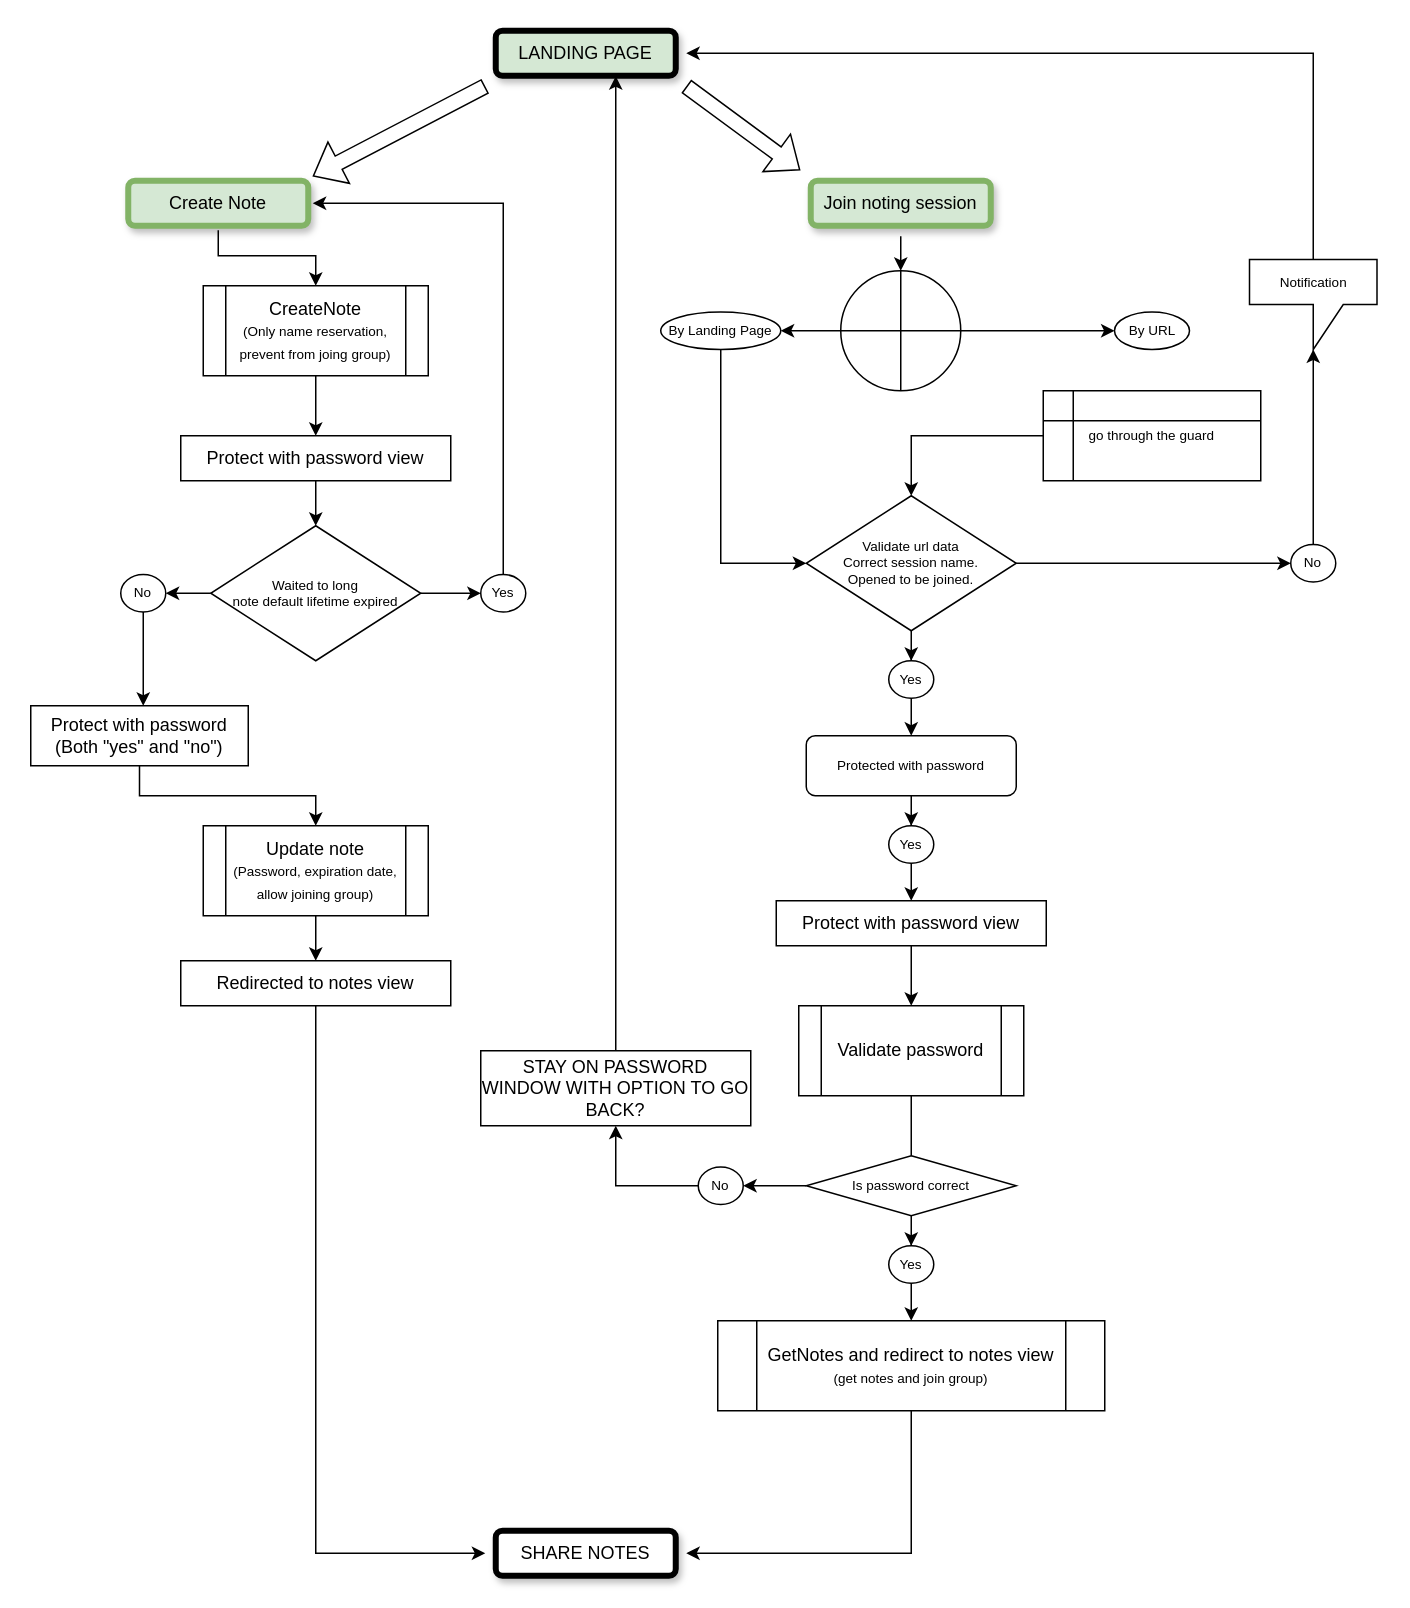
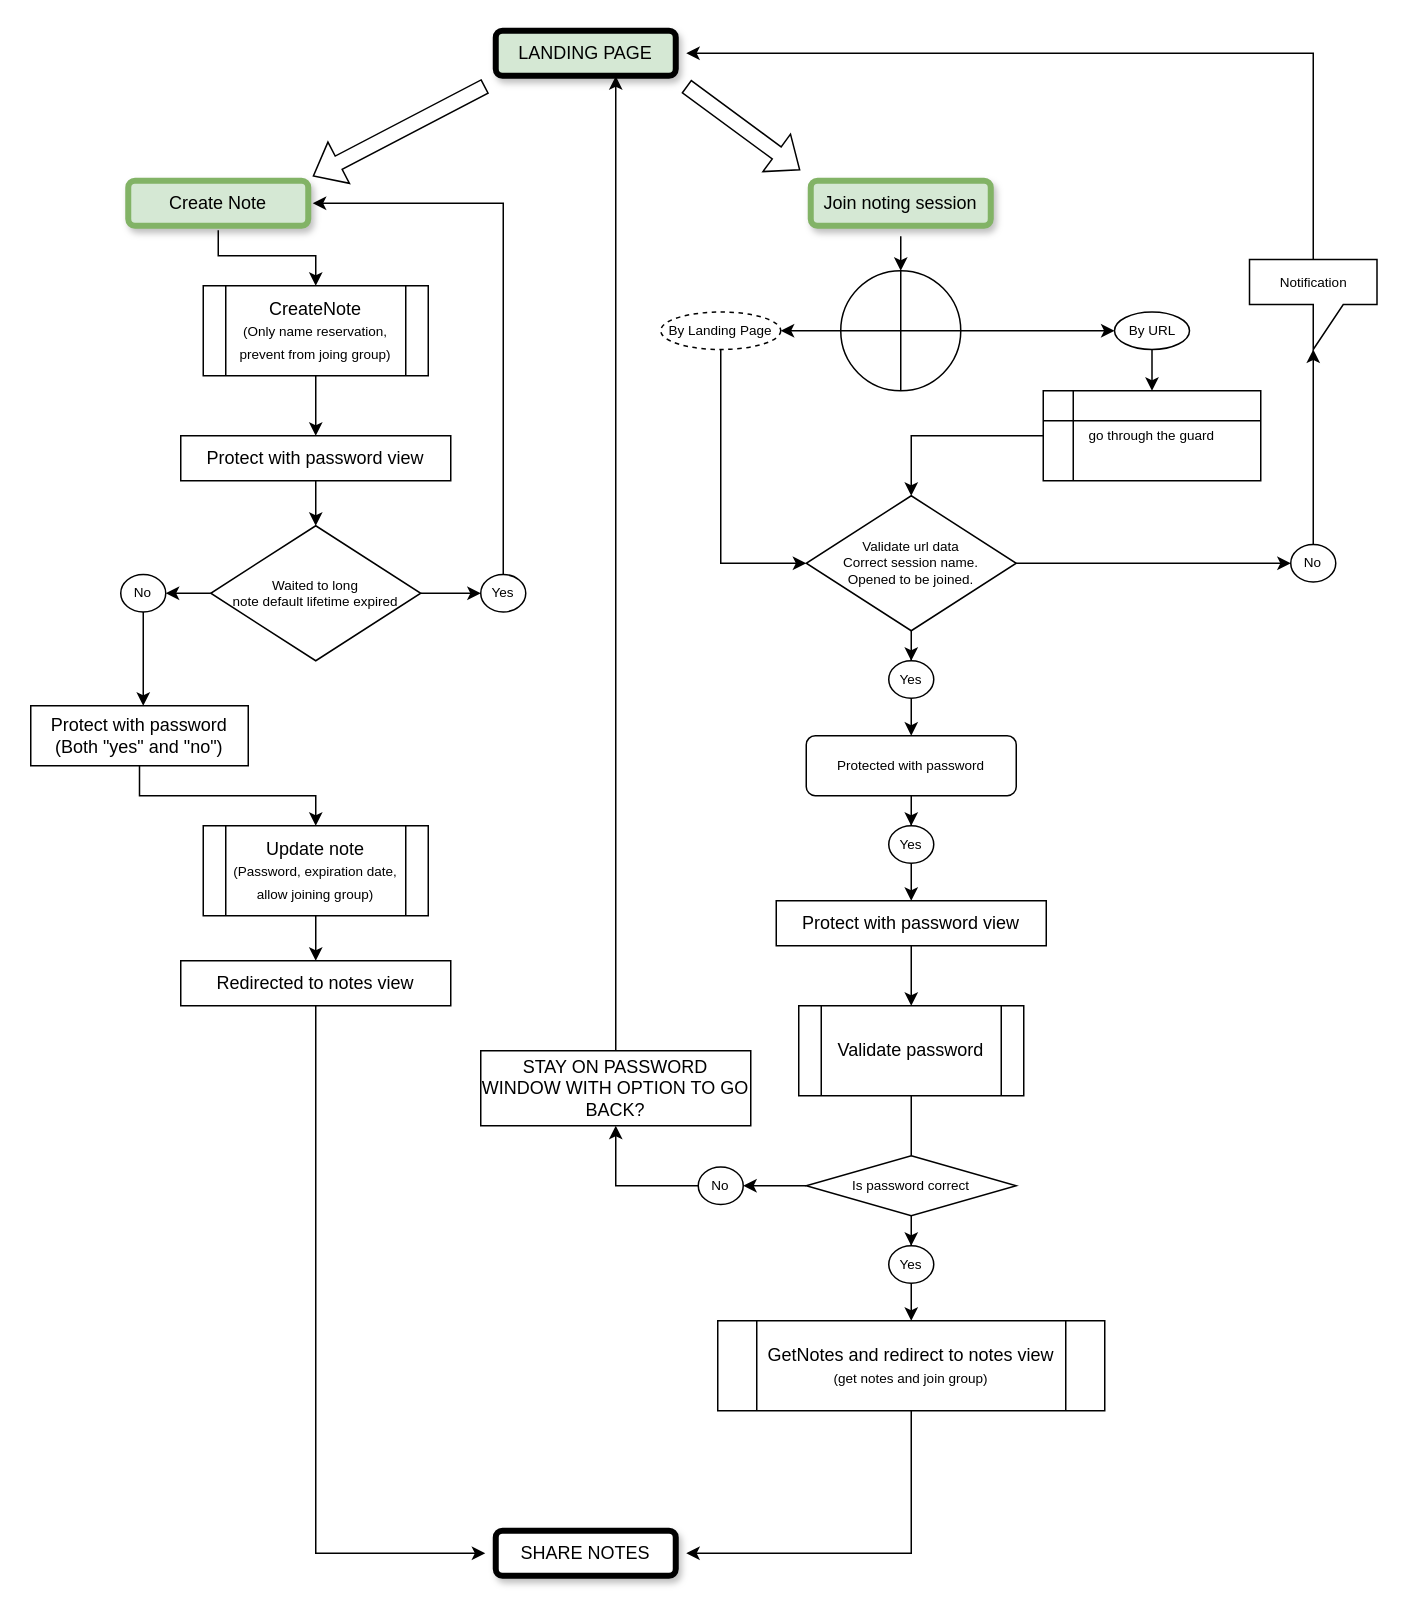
  <mxCell id="0" />
  <mxCell id="1" parent="0" />
  <mxCell id="2" value="" style="edgeStyle=orthogonalEdgeStyle;rounded=0;orthogonalLoop=1;jettySize=auto;html=1;fontSize=9;" edge="1" parent="1" source="3" target="5"><mxGeometry relative="1" as="geometry" /></mxCell>
  <mxCell id="3" value="Create Note" style="rounded=1;whiteSpace=wrap;html=1;glass=0;shadow=1;sketch=0;strokeWidth=4;fillColor=#d5e8d4;strokeColor=#82b366;perimeterSpacing=3;" vertex="1" parent="1"><mxGeometry x="85" y="120" width="120" height="30" as="geometry" /></mxCell>
  <mxCell id="4" value="" style="edgeStyle=orthogonalEdgeStyle;rounded=0;orthogonalLoop=1;jettySize=auto;html=1;fontSize=9;" edge="1" parent="1" source="5" target="7"><mxGeometry relative="1" as="geometry" /></mxCell>
  <mxCell id="5" value="CreateNote&lt;br&gt;&lt;font style=&quot;font-size: 9px&quot;&gt;(Only name reservation, prevent from joing group)&lt;/font&gt;" style="shape=process;whiteSpace=wrap;html=1;backgroundOutline=1;" vertex="1" parent="1"><mxGeometry x="135" y="190" width="150" height="60" as="geometry" /></mxCell>
  <mxCell id="6" value="" style="edgeStyle=orthogonalEdgeStyle;rounded=0;orthogonalLoop=1;jettySize=auto;html=1;fontSize=9;" edge="1" parent="1" source="7" target="10"><mxGeometry relative="1" as="geometry" /></mxCell>
  <mxCell id="7" value="Protect with password view" style="rounded=0;whiteSpace=wrap;html=1;" vertex="1" parent="1"><mxGeometry x="120" y="290" width="180" height="30" as="geometry" /></mxCell>
  <mxCell id="8" value="" style="edgeStyle=orthogonalEdgeStyle;rounded=0;orthogonalLoop=1;jettySize=auto;html=1;fontSize=9;" edge="1" parent="1" source="10" target="12"><mxGeometry relative="1" as="geometry" /></mxCell>
  <mxCell id="9" value="" style="edgeStyle=orthogonalEdgeStyle;rounded=0;orthogonalLoop=1;jettySize=auto;html=1;fontSize=9;" edge="1" parent="1" source="10" target="14"><mxGeometry relative="1" as="geometry" /></mxCell>
  <mxCell id="10" value="&lt;span style=&quot;line-height: 0.7&quot;&gt;Waited to long&lt;br&gt;note default lifetime expired&lt;br&gt;&lt;/span&gt;" style="rhombus;whiteSpace=wrap;html=1;fontSize=9;" vertex="1" parent="1"><mxGeometry x="140" y="350" width="140" height="90" as="geometry" /></mxCell>
  <mxCell id="11" value="" style="edgeStyle=orthogonalEdgeStyle;rounded=0;orthogonalLoop=1;jettySize=auto;html=1;fontSize=9;exitX=0.5;exitY=0;exitDx=0;exitDy=0;entryX=1;entryY=0.5;entryDx=0;entryDy=0;" edge="1" parent="1" source="12" target="3"><mxGeometry relative="1" as="geometry"><mxPoint x="370" y="320" as="targetPoint" /><Array as="points"><mxPoint x="335" y="135" /></Array></mxGeometry></mxCell>
  <mxCell id="12" value="Yes" style="ellipse;whiteSpace=wrap;html=1;fontSize=9;" vertex="1" parent="1"><mxGeometry x="320" y="382.5" width="30" height="25" as="geometry" /></mxCell>
  <mxCell id="13" value="" style="edgeStyle=orthogonalEdgeStyle;rounded=0;orthogonalLoop=1;jettySize=auto;html=1;fontSize=9;" edge="1" parent="1" source="14"><mxGeometry relative="1" as="geometry"><mxPoint x="95" y="470" as="targetPoint" /></mxGeometry></mxCell>
  <mxCell id="14" value="No" style="ellipse;whiteSpace=wrap;html=1;fontSize=9;" vertex="1" parent="1"><mxGeometry x="80" y="382.5" width="30" height="25" as="geometry" /></mxCell>
  <mxCell id="15" value="" style="edgeStyle=orthogonalEdgeStyle;rounded=0;orthogonalLoop=1;jettySize=auto;html=1;fontSize=9;" edge="1" parent="1" source="16" target="18"><mxGeometry relative="1" as="geometry" /></mxCell>
  <mxCell id="16" value="Protect with password&lt;br&gt;(Both &quot;yes&quot; and &quot;no&quot;)" style="rounded=0;whiteSpace=wrap;html=1;" vertex="1" parent="1"><mxGeometry x="20" y="470" width="145" height="40" as="geometry" /></mxCell>
  <mxCell id="17" value="" style="edgeStyle=orthogonalEdgeStyle;rounded=0;orthogonalLoop=1;jettySize=auto;html=1;fontSize=9;" edge="1" parent="1" source="18" target="20"><mxGeometry relative="1" as="geometry" /></mxCell>
  <mxCell id="18" value="Update note&lt;br&gt;&lt;font style=&quot;font-size: 9px&quot;&gt;(Password, expiration date, allow joining group)&lt;/font&gt;" style="shape=process;whiteSpace=wrap;html=1;backgroundOutline=1;" vertex="1" parent="1"><mxGeometry x="135" y="550" width="150" height="60" as="geometry" /></mxCell>
  <mxCell id="19" value="" style="edgeStyle=orthogonalEdgeStyle;rounded=0;orthogonalLoop=1;jettySize=auto;html=1;fontSize=9;entryX=0;entryY=0.5;entryDx=0;entryDy=0;exitX=0.5;exitY=1;exitDx=0;exitDy=0;" edge="1" parent="1" source="20" target="63"><mxGeometry relative="1" as="geometry"><Array as="points"><mxPoint x="210" y="1035" /></Array></mxGeometry></mxCell>
  <mxCell id="20" value="Redirected to notes view" style="rounded=0;whiteSpace=wrap;html=1;" vertex="1" parent="1"><mxGeometry x="120" y="640" width="180" height="30" as="geometry" /></mxCell>
  <mxCell id="21" value="" style="edgeStyle=orthogonalEdgeStyle;rounded=0;orthogonalLoop=1;jettySize=auto;html=1;fontSize=9;entryX=0.5;entryY=0;entryDx=0;entryDy=0;" edge="1" parent="1" source="22" target="27"><mxGeometry relative="1" as="geometry"><mxPoint x="600" y="200" as="targetPoint" /></mxGeometry></mxCell>
  <mxCell id="22" value="Join noting session" style="rounded=1;whiteSpace=wrap;html=1;shadow=1;fillColor=#d5e8d4;strokeColor=#82b366;strokeWidth=4;perimeterSpacing=7;" vertex="1" parent="1"><mxGeometry x="540" y="120" width="120" height="30" as="geometry" /></mxCell>
+ <mxCell id="23" value="" style="edgeStyle=orthogonalEdgeStyle;rounded=0;orthogonalLoop=1;jettySize=auto;html=1;fontSize=9;" edge="1" parent="1" source="24" target="33"><mxGeometry relative="1" as="geometry" /></mxCell>
  <mxCell id="24" value="By URL" style="ellipse;whiteSpace=wrap;html=1;fontSize=9;" vertex="1" parent="1"><mxGeometry x="742.5" y="207.5" width="50" height="25" as="geometry" /></mxCell>
  <mxCell id="25" value="" style="edgeStyle=orthogonalEdgeStyle;rounded=0;orthogonalLoop=1;jettySize=auto;html=1;fontSize=9;" edge="1" parent="1" source="27" target="24"><mxGeometry relative="1" as="geometry" /></mxCell>
  <mxCell id="26" value="" style="edgeStyle=orthogonalEdgeStyle;rounded=0;orthogonalLoop=1;jettySize=auto;html=1;fontSize=9;" edge="1" parent="1" source="27" target="28"><mxGeometry relative="1" as="geometry" /></mxCell>
  <mxCell id="27" value="" style="shape=orEllipse;perimeter=ellipsePerimeter;whiteSpace=wrap;html=1;backgroundOutline=1;rounded=1;shadow=0;glass=0;sketch=0;fontSize=9;strokeWidth=1;" vertex="1" parent="1"><mxGeometry x="560" y="180" width="80" height="80" as="geometry" /></mxCell>
- <mxCell id="28" value="By Landing Page" style="ellipse;whiteSpace=wrap;html=1;fontSize=9;" vertex="1" parent="1"><mxGeometry x="440" y="207.5" width="80" height="25" as="geometry" /></mxCell>
+ <mxCell id="28" value="By Landing Page" style="ellipse;whiteSpace=wrap;html=1;fontSize=9;dashed=1;" vertex="1" parent="1"><mxGeometry x="440" y="207.5" width="80" height="25" as="geometry" /></mxCell>
  <mxCell id="29" value="LANDING PAGE" style="rounded=1;whiteSpace=wrap;html=1;shadow=1;strokeWidth=4;perimeterSpacing=7;fillColor=#d5e8d4;" vertex="1" parent="1"><mxGeometry x="330" y="20" width="120" height="30" as="geometry" /></mxCell>
  <mxCell id="30" value="" style="shape=flexArrow;endArrow=classic;html=1;rounded=0;fontSize=9;entryX=1;entryY=0;entryDx=0;entryDy=0;exitX=0;exitY=1;exitDx=0;exitDy=0;" edge="1" parent="1" source="29" target="3"><mxGeometry width="50" height="50" relative="1" as="geometry"><mxPoint x="340" y="90" as="sourcePoint" /><mxPoint x="400" y="130" as="targetPoint" /></mxGeometry></mxCell>
  <mxCell id="31" value="" style="shape=flexArrow;endArrow=classic;html=1;rounded=0;fontSize=9;entryX=0;entryY=0;entryDx=0;entryDy=0;exitX=1;exitY=1;exitDx=0;exitDy=0;" edge="1" parent="1" source="29" target="22"><mxGeometry width="50" height="50" relative="1" as="geometry"><mxPoint x="457" y="83" as="sourcePoint" /><mxPoint x="400" y="150" as="targetPoint" /></mxGeometry></mxCell>
  <mxCell id="32" value="" style="edgeStyle=orthogonalEdgeStyle;rounded=0;orthogonalLoop=1;jettySize=auto;html=1;fontSize=9;" edge="1" parent="1" source="33" target="34"><mxGeometry relative="1" as="geometry" /></mxCell>
  <mxCell id="33" value="go through the guard" style="shape=internalStorage;whiteSpace=wrap;html=1;backgroundOutline=1;rounded=0;shadow=0;glass=0;sketch=0;fontSize=9;strokeWidth=1;" vertex="1" parent="1"><mxGeometry x="695" y="260" width="145" height="60" as="geometry" /></mxCell>
  <mxCell id="34" value="&lt;span style=&quot;line-height: 0.7&quot;&gt;Validate url data&lt;br&gt;Correct session name.&lt;br&gt;Opened to be joined.&lt;br&gt;&lt;/span&gt;" style="rhombus;whiteSpace=wrap;html=1;fontSize=9;" vertex="1" parent="1"><mxGeometry x="537" y="330" width="140" height="90" as="geometry" /></mxCell>
  <mxCell id="35" value="" style="edgeStyle=orthogonalEdgeStyle;rounded=0;orthogonalLoop=1;jettySize=auto;html=1;fontSize=9;exitX=1;exitY=0.5;exitDx=0;exitDy=0;" edge="1" parent="1" source="34" target="39"><mxGeometry relative="1" as="geometry"><mxPoint x="845.63" y="405" as="sourcePoint" /></mxGeometry></mxCell>
  <mxCell id="36" value="" style="edgeStyle=orthogonalEdgeStyle;rounded=0;orthogonalLoop=1;jettySize=auto;html=1;fontSize=9;exitX=0.5;exitY=1;exitDx=0;exitDy=0;" edge="1" parent="1" source="34" target="41"><mxGeometry relative="1" as="geometry"><mxPoint x="767.5" y="480" as="sourcePoint" /></mxGeometry></mxCell>
  <mxCell id="37" value="" style="edgeStyle=orthogonalEdgeStyle;rounded=0;orthogonalLoop=1;jettySize=auto;html=1;fontSize=9;entryX=1;entryY=0.5;entryDx=0;entryDy=0;exitX=0.5;exitY=0;exitDx=0;exitDy=0;exitPerimeter=0;" edge="1" parent="1" source="51" target="29"><mxGeometry relative="1" as="geometry"><mxPoint x="875.8" y="270" as="targetPoint" /><Array as="points"><mxPoint x="875" y="35" /></Array></mxGeometry></mxCell>
  <mxCell id="38" value="" style="edgeStyle=orthogonalEdgeStyle;rounded=0;orthogonalLoop=1;jettySize=auto;html=1;fontSize=9;entryX=0;entryY=0;entryDx=42.5;entryDy=60;entryPerimeter=0;" edge="1" parent="1" source="39" target="51"><mxGeometry relative="1" as="geometry" /></mxCell>
  <mxCell id="39" value="No" style="ellipse;whiteSpace=wrap;html=1;fontSize=9;" vertex="1" parent="1"><mxGeometry x="860" y="362.5" width="30" height="25" as="geometry" /></mxCell>
  <mxCell id="40" value="" style="edgeStyle=orthogonalEdgeStyle;rounded=0;orthogonalLoop=1;jettySize=auto;html=1;fontSize=9;entryX=0.5;entryY=0;entryDx=0;entryDy=0;exitX=0.5;exitY=1;exitDx=0;exitDy=0;" edge="1" parent="1" source="41" target="48"><mxGeometry relative="1" as="geometry"><mxPoint x="607" y="472.48" as="sourcePoint" /></mxGeometry></mxCell>
  <mxCell id="41" value="Yes" style="ellipse;whiteSpace=wrap;html=1;fontSize=9;" vertex="1" parent="1"><mxGeometry x="592" y="440" width="30" height="25" as="geometry" /></mxCell>
  <mxCell id="42" value="" style="edgeStyle=orthogonalEdgeStyle;rounded=0;orthogonalLoop=1;jettySize=auto;html=1;fontSize=9;entryX=1;entryY=0.5;entryDx=0;entryDy=0;exitX=0.5;exitY=1;exitDx=0;exitDy=0;" edge="1" parent="1" source="43" target="63"><mxGeometry relative="1" as="geometry"><Array as="points"><mxPoint x="607" y="1035" /></Array></mxGeometry></mxCell>
  <mxCell id="43" value="GetNotes and redirect to notes view&lt;br&gt;&lt;font style=&quot;font-size: 9px&quot;&gt;(get notes and join group)&lt;/font&gt;" style="shape=process;whiteSpace=wrap;html=1;backgroundOutline=1;" vertex="1" parent="1"><mxGeometry x="478" y="880" width="258" height="60" as="geometry" /></mxCell>
  <mxCell id="44" value="" style="edgeStyle=orthogonalEdgeStyle;rounded=0;orthogonalLoop=1;jettySize=auto;html=1;fontSize=9;exitX=0.5;exitY=1;exitDx=0;exitDy=0;endArrow=none;" edge="1" parent="1" source="56" target="55"><mxGeometry relative="1" as="geometry" /></mxCell>
  <mxCell id="45" value="" style="edgeStyle=orthogonalEdgeStyle;rounded=0;orthogonalLoop=1;jettySize=auto;html=1;fontSize=9;" edge="1" parent="1" source="46" target="56"><mxGeometry relative="1" as="geometry" /></mxCell>
  <mxCell id="46" value="Protect with password view" style="rounded=0;whiteSpace=wrap;html=1;" vertex="1" parent="1"><mxGeometry x="517" y="600" width="180" height="30" as="geometry" /></mxCell>
  <mxCell id="47" value="" style="edgeStyle=orthogonalEdgeStyle;rounded=0;orthogonalLoop=1;jettySize=auto;html=1;fontSize=9;" edge="1" parent="1" source="48" target="50"><mxGeometry relative="1" as="geometry" /></mxCell>
  <mxCell id="48" value="&lt;span style=&quot;line-height: 0.7&quot;&gt;Protected with password&lt;br&gt;&lt;/span&gt;" style="whiteSpace=wrap;html=1;fontSize=9;rounded=1;" vertex="1" parent="1"><mxGeometry x="537" y="489.98" width="140" height="40" as="geometry" /></mxCell>
  <mxCell id="49" value="" style="edgeStyle=orthogonalEdgeStyle;rounded=0;orthogonalLoop=1;jettySize=auto;html=1;fontSize=9;" edge="1" parent="1" source="50" target="46"><mxGeometry relative="1" as="geometry" /></mxCell>
  <mxCell id="50" value="Yes" style="ellipse;whiteSpace=wrap;html=1;fontSize=9;" vertex="1" parent="1"><mxGeometry x="592" y="550" width="30" height="25" as="geometry" /></mxCell>
  <mxCell id="51" value="Notification" style="shape=callout;whiteSpace=wrap;html=1;perimeter=calloutPerimeter;rounded=0;shadow=0;glass=0;sketch=0;fontSize=9;strokeWidth=1;" vertex="1" parent="1"><mxGeometry x="832.5" y="172.5" width="85" height="60" as="geometry" /></mxCell>
  <mxCell id="52" value="" style="edgeStyle=orthogonalEdgeStyle;rounded=0;orthogonalLoop=1;jettySize=auto;html=1;fontSize=9;exitX=0.5;exitY=1;exitDx=0;exitDy=0;entryX=0;entryY=0.5;entryDx=0;entryDy=0;" edge="1" parent="1" source="28" target="34"><mxGeometry relative="1" as="geometry"><mxPoint x="507.97" y="290.004" as="sourcePoint" /><mxPoint x="420.004" y="329.992" as="targetPoint" /></mxGeometry></mxCell>
  <mxCell id="53" value="" style="edgeStyle=orthogonalEdgeStyle;rounded=0;orthogonalLoop=1;jettySize=auto;html=1;fontSize=9;" edge="1" parent="1" source="55" target="58"><mxGeometry relative="1" as="geometry" /></mxCell>
  <mxCell id="54" value="" style="edgeStyle=orthogonalEdgeStyle;rounded=0;orthogonalLoop=1;jettySize=auto;html=1;fontSize=9;" edge="1" parent="1" source="55" target="59"><mxGeometry relative="1" as="geometry" /></mxCell>
  <mxCell id="55" value="&lt;span style=&quot;line-height: 0.7&quot;&gt;Is password correct&lt;br&gt;&lt;/span&gt;" style="rhombus;whiteSpace=wrap;html=1;fontSize=9;" vertex="1" parent="1"><mxGeometry x="537" y="770" width="140" height="40" as="geometry" /></mxCell>
  <mxCell id="56" value="Validate password" style="shape=process;whiteSpace=wrap;html=1;backgroundOutline=1;" vertex="1" parent="1"><mxGeometry x="532" y="670" width="150" height="60" as="geometry" /></mxCell>
  <mxCell id="57" value="" style="edgeStyle=orthogonalEdgeStyle;rounded=0;orthogonalLoop=1;jettySize=auto;html=1;fontSize=9;" edge="1" parent="1" source="58" target="43"><mxGeometry relative="1" as="geometry" /></mxCell>
  <mxCell id="58" value="Yes" style="ellipse;whiteSpace=wrap;html=1;fontSize=9;" vertex="1" parent="1"><mxGeometry x="592" y="830" width="30" height="25" as="geometry" /></mxCell>
  <mxCell id="59" value="No" style="ellipse;whiteSpace=wrap;html=1;fontSize=9;" vertex="1" parent="1"><mxGeometry x="465" y="777.5" width="30" height="25" as="geometry" /></mxCell>
  <mxCell id="60" value="" style="edgeStyle=orthogonalEdgeStyle;rounded=0;orthogonalLoop=1;jettySize=auto;html=1;fontSize=9;exitX=0;exitY=0.5;exitDx=0;exitDy=0;entryX=0.5;entryY=1;entryDx=0;entryDy=0;" edge="1" parent="1" source="59" target="61"><mxGeometry relative="1" as="geometry"><mxPoint x="450" y="789.8" as="sourcePoint" /><mxPoint x="408" y="789.8" as="targetPoint" /></mxGeometry></mxCell>
  <mxCell id="61" value="STAY ON PASSWORD WINDOW WITH OPTION TO GO BACK?" style="rounded=0;whiteSpace=wrap;html=1;" vertex="1" parent="1"><mxGeometry x="320" y="700" width="180" height="50" as="geometry" /></mxCell>
  <mxCell id="62" value="" style="edgeStyle=orthogonalEdgeStyle;rounded=0;orthogonalLoop=1;jettySize=auto;html=1;fontSize=9;exitX=0.5;exitY=0;exitDx=0;exitDy=0;" edge="1" parent="1" source="61"><mxGeometry relative="1" as="geometry"><mxPoint x="432.5" y="639.97" as="sourcePoint" /><mxPoint x="410" y="50.345" as="targetPoint" /></mxGeometry></mxCell>
  <mxCell id="63" value="SHARE NOTES" style="rounded=1;whiteSpace=wrap;html=1;shadow=1;strokeWidth=4;perimeterSpacing=7;" vertex="1" parent="1"><mxGeometry x="330" y="1020" width="120" height="30" as="geometry" /></mxCell>
